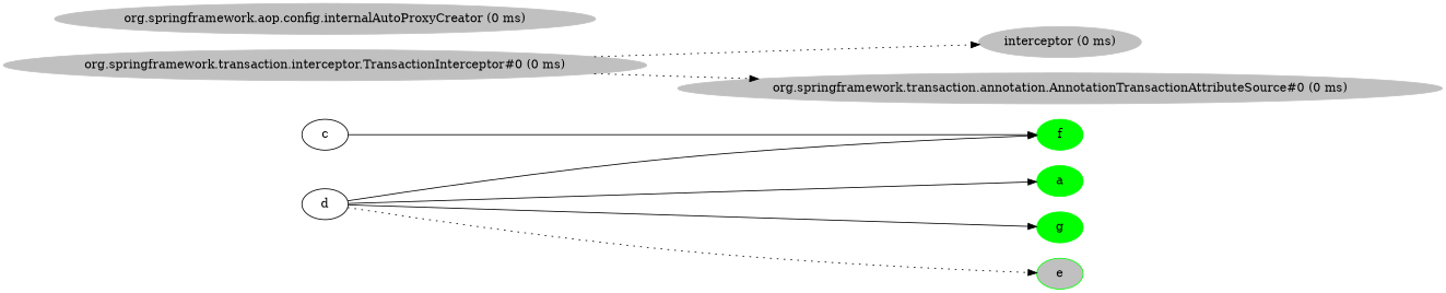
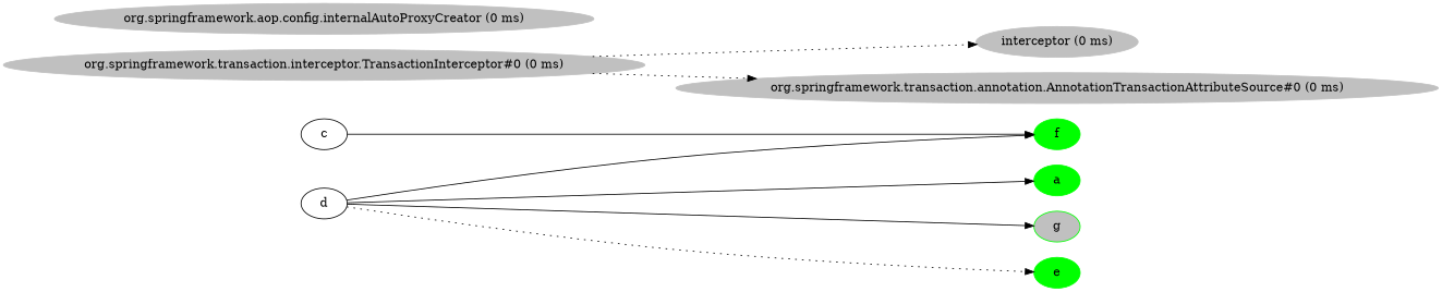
  digraph {
    rankdir=LR
    node [color=green style=filled]
    n1 [label=d color="" style=""]
    n2 [label=a]
    n3 [label=f]
-   n4 [label=g]
-   n5 [label=e fillcolor=grey]
+   n4 [label=g fillcolor=grey]
+   n5 [label=e]
    n6 [label=c color="" style=""]
    n7 [color=grey label="interceptor (0 ms)"]
    n8 [color=grey label="org.springframework.transaction.annotation.AnnotationTransactionAttributeSource#0 (0 ms)"]
    n9 [color=grey label="org.springframework.aop.config.internalAutoProxyCreator (0 ms)"]
    n10 [color=grey label="org.springframework.transaction.interceptor.TransactionInterceptor#0 (0 ms)"]
    n1 -> n2
    n1 -> n3
    n1 -> n4
    n1 -> n5 [style=dotted]
    n6 -> n3
    n10 -> n7 [style=dotted]
    n10 -> n8 [style=dotted]
  }
